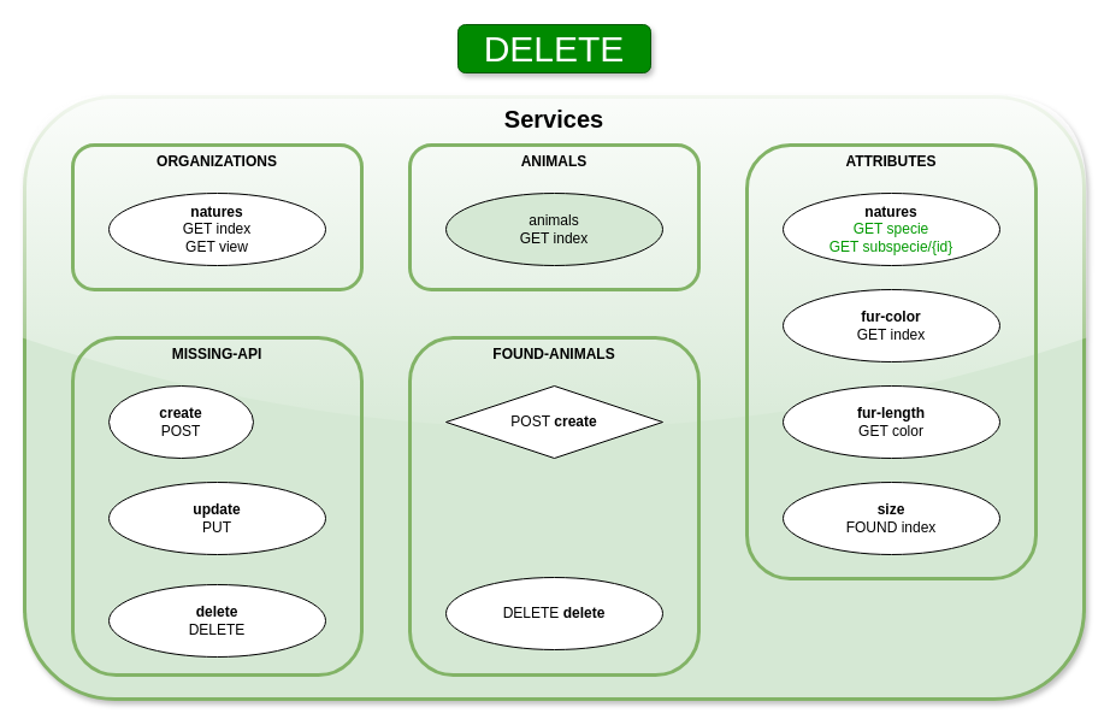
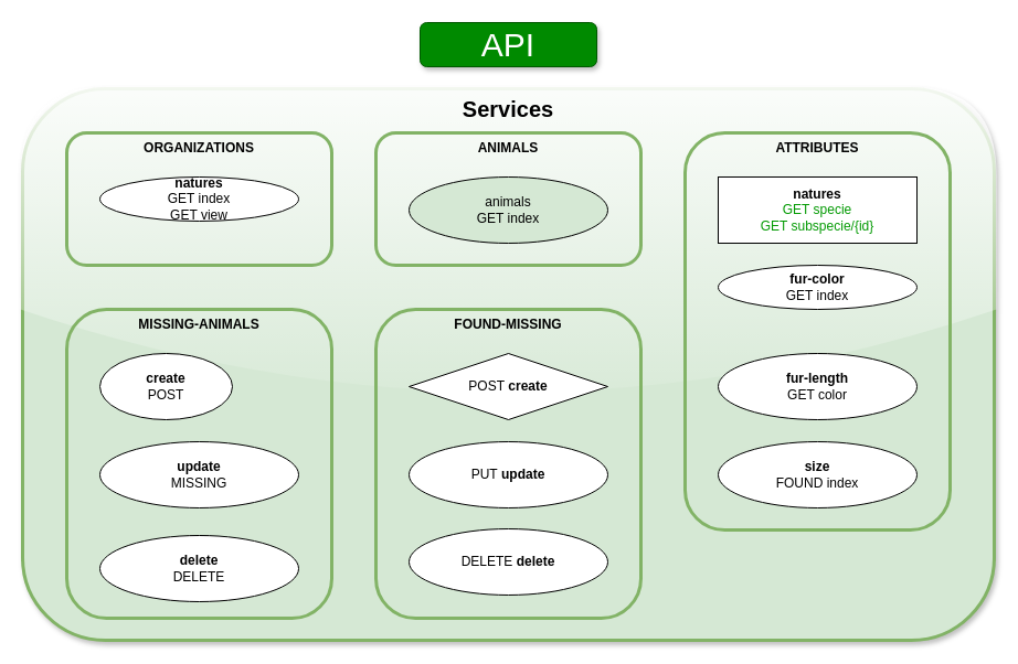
  <mxCell id="0" />
  <mxCell id="1" parent="0" />
  <mxCell id="2" value="&lt;font style=&quot;font-size: 20px&quot;&gt;&lt;b&gt;Services&lt;/b&gt;&lt;/font&gt;" style="rounded=1;whiteSpace=wrap;html=1;strokeWidth=3;fillColor=#d5e8d4;verticalAlign=top;strokeColor=#82b366;glass=1;shadow=1;comic=0;" vertex="1" parent="1"><mxGeometry x="20" y="80" width="880" height="500" as="geometry" /></mxCell>
  <mxCell id="3" value="&lt;b&gt;delete&lt;/b&gt;&lt;br&gt;DELETE" style="ellipse;whiteSpace=wrap;html=1;" vertex="1" parent="1"><mxGeometry x="90" y="485" width="180" height="60" as="geometry" /></mxCell>
  <mxCell id="4" value="" style="group" vertex="1" connectable="0" parent="1"><mxGeometry x="340" y="120" width="240" height="120" as="geometry" /></mxCell>
  <mxCell id="5" value="&lt;b&gt;ANIMALS&lt;/b&gt;" style="rounded=1;whiteSpace=wrap;html=1;fillColor=none;strokeColor=#82b366;strokeWidth=3;verticalAlign=top;" vertex="1" parent="4"><mxGeometry width="240" height="120" as="geometry" /></mxCell>
  <mxCell id="6" value="animals&lt;br&gt;GET index" style="ellipse;whiteSpace=wrap;html=1;fillColor=#d5e8d4;" vertex="1" parent="4"><mxGeometry x="30" y="40" width="180" height="60" as="geometry" /></mxCell>
  <mxCell id="7" value="" style="group" vertex="1" connectable="0" parent="1"><mxGeometry x="60" y="120" width="240" height="120" as="geometry" /></mxCell>
  <mxCell id="8" value="&lt;b&gt;ORGANIZATIONS&lt;/b&gt;" style="rounded=1;whiteSpace=wrap;html=1;fillColor=none;strokeColor=#82b366;strokeWidth=3;verticalAlign=top;" vertex="1" parent="7"><mxGeometry width="240" height="120" as="geometry" /></mxCell>
- <mxCell id="9" value="&lt;b&gt;natures&lt;/b&gt;&lt;br&gt;GET index&lt;br&gt;GET view" style="ellipse;whiteSpace=wrap;html=1;" vertex="1" parent="7"><mxGeometry x="30" y="40" width="180" height="60" as="geometry" /></mxCell>
+ <mxCell id="9" value="&lt;b&gt;natures&lt;/b&gt;&lt;br&gt;GET index&lt;br&gt;GET view" style="ellipse;whiteSpace=wrap;html=1;" vertex="1" parent="7"><mxGeometry x="30" y="40" width="180" height="40" as="geometry" /></mxCell>
  <mxCell id="10" value="" style="group" vertex="1" connectable="0" parent="1"><mxGeometry x="620" y="120" width="240" height="360" as="geometry" /></mxCell>
  <mxCell id="11" value="&lt;b&gt;ATTRIBUTES&lt;/b&gt;" style="rounded=1;whiteSpace=wrap;html=1;fillColor=none;strokeColor=#82b366;strokeWidth=3;verticalAlign=top;" vertex="1" parent="10"><mxGeometry width="240" height="360" as="geometry" /></mxCell>
- <mxCell id="12" value="&lt;b&gt;natures&lt;/b&gt;&lt;br&gt;&lt;font color=&quot;#009900&quot;&gt;GET specie&lt;/font&gt;&lt;br&gt;&lt;font color=&quot;#009900&quot;&gt;GET subspecie/{id}&lt;/font&gt;" style="ellipse;whiteSpace=wrap;html=1;" parent="10" vertex="1"><mxGeometry x="30" y="40" width="180" height="60" as="geometry" /></mxCell>
+ <mxCell id="12" value="&lt;b&gt;natures&lt;/b&gt;&lt;br&gt;&lt;font color=&quot;#009900&quot;&gt;GET specie&lt;/font&gt;&lt;br&gt;&lt;font color=&quot;#009900&quot;&gt;GET subspecie/{id}&lt;/font&gt;" style="whiteSpace=wrap;html=1;rounded=0;" parent="10" vertex="1"><mxGeometry x="30" y="40" width="180" height="60" as="geometry" /></mxCell>
  <mxCell id="13" value="&lt;b&gt;fur-length&lt;/b&gt;&lt;br&gt;GET color" style="ellipse;whiteSpace=wrap;html=1;" vertex="1" parent="10"><mxGeometry x="30" y="200" width="180" height="60" as="geometry" /></mxCell>
- <mxCell id="14" value="&lt;b&gt;fur-color&lt;/b&gt;&lt;br&gt;GET index" style="ellipse;whiteSpace=wrap;html=1;" vertex="1" parent="10"><mxGeometry x="30" y="120" width="180" height="60" as="geometry" /></mxCell>
+ <mxCell id="14" value="&lt;b&gt;fur-color&lt;/b&gt;&lt;br&gt;GET index" style="ellipse;whiteSpace=wrap;html=1;" vertex="1" parent="10"><mxGeometry x="30" y="120" width="180" height="40" as="geometry" /></mxCell>
  <mxCell id="15" value="&lt;b&gt;size&lt;/b&gt;&lt;br&gt;FOUND index" style="ellipse;whiteSpace=wrap;html=1;" vertex="1" parent="10"><mxGeometry x="30" y="280" width="180" height="60" as="geometry" /></mxCell>
- <mxCell id="16" value="DELETE" style="text;html=1;strokeColor=#005700;fillColor=#008a00;align=center;verticalAlign=middle;whiteSpace=wrap;rounded=1;fontSize=30;glass=0;shadow=1;comic=0;fontColor=#ffffff;" vertex="1" parent="1"><mxGeometry x="380" y="20" width="160" height="40" as="geometry" /></mxCell>
+ <mxCell id="16" value="API" style="text;html=1;strokeColor=#005700;fillColor=#008a00;align=center;verticalAlign=middle;whiteSpace=wrap;rounded=1;fontSize=30;glass=0;shadow=1;comic=0;fontColor=#ffffff;" vertex="1" parent="1"><mxGeometry x="380" y="20" width="160" height="40" as="geometry" /></mxCell>
  <mxCell id="17" value="" style="group" vertex="1" connectable="0" parent="1"><mxGeometry x="340" y="280" width="240" height="280" as="geometry" /></mxCell>
- <mxCell id="18" value="&lt;b&gt;FOUND-ANIMALS&lt;/b&gt;" style="rounded=1;whiteSpace=wrap;html=1;fillColor=none;strokeColor=#82b366;strokeWidth=3;verticalAlign=top;" vertex="1" parent="17"><mxGeometry width="240" height="280" as="geometry" /></mxCell>
+ <mxCell id="18" value="&lt;b&gt;FOUND-MISSING&lt;/b&gt;" style="rounded=1;whiteSpace=wrap;html=1;fillColor=none;strokeColor=#82b366;strokeWidth=3;verticalAlign=top;" vertex="1" parent="17"><mxGeometry width="240" height="280" as="geometry" /></mxCell>
  <mxCell id="19" value="POST&amp;nbsp;&lt;b&gt;create&lt;/b&gt;" style="rhombus;whiteSpace=wrap;html=1;" vertex="1" parent="17"><mxGeometry x="30" y="40" width="180" height="60" as="geometry" /></mxCell>
  <mxCell id="20" value="DELETE&amp;nbsp;&lt;b&gt;delete&lt;/b&gt;" style="ellipse;whiteSpace=wrap;html=1;" vertex="1" parent="17"><mxGeometry x="30" y="199" width="180" height="60" as="geometry" /></mxCell>
+ <mxCell id="21" value="PUT&amp;nbsp;&lt;b&gt;update&lt;/b&gt;" style="ellipse;whiteSpace=wrap;html=1;" vertex="1" parent="17"><mxGeometry x="30" y="120" width="180" height="60" as="geometry" /></mxCell>
  <mxCell id="22" value="" style="group" vertex="1" connectable="0" parent="1"><mxGeometry x="60" y="280" width="240" height="280" as="geometry" /></mxCell>
- <mxCell id="23" value="&lt;b&gt;MISSING-API&lt;/b&gt;" style="rounded=1;whiteSpace=wrap;html=1;fillColor=none;strokeColor=#82b366;strokeWidth=3;verticalAlign=top;" vertex="1" parent="22"><mxGeometry width="240" height="280" as="geometry" /></mxCell>
+ <mxCell id="23" value="&lt;b&gt;MISSING-ANIMALS&lt;/b&gt;" style="rounded=1;whiteSpace=wrap;html=1;fillColor=none;strokeColor=#82b366;strokeWidth=3;verticalAlign=top;" vertex="1" parent="22"><mxGeometry width="240" height="280" as="geometry" /></mxCell>
  <mxCell id="24" value="&lt;b&gt;create&lt;/b&gt;&lt;br&gt;POST" style="ellipse;whiteSpace=wrap;html=1;" vertex="1" parent="22"><mxGeometry x="30" y="40" width="120" height="60" as="geometry" /></mxCell>
- <mxCell id="25" value="&lt;b&gt;update&lt;/b&gt;&lt;br&gt;PUT" style="ellipse;whiteSpace=wrap;html=1;" vertex="1" parent="22"><mxGeometry x="30" y="120" width="180" height="60" as="geometry" /></mxCell>
+ <mxCell id="25" value="&lt;b&gt;update&lt;/b&gt;&lt;br&gt;MISSING" style="ellipse;whiteSpace=wrap;html=1;" vertex="1" parent="22"><mxGeometry x="30" y="120" width="180" height="60" as="geometry" /></mxCell>
